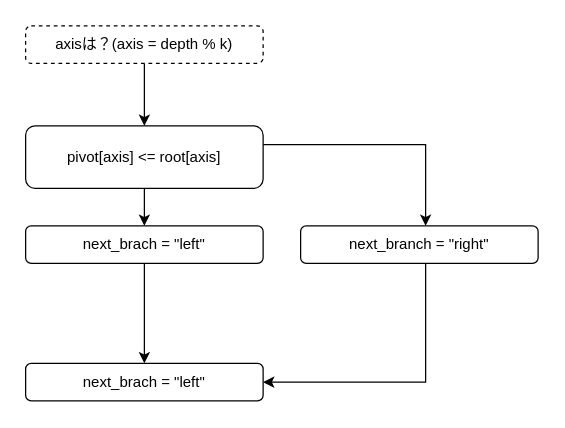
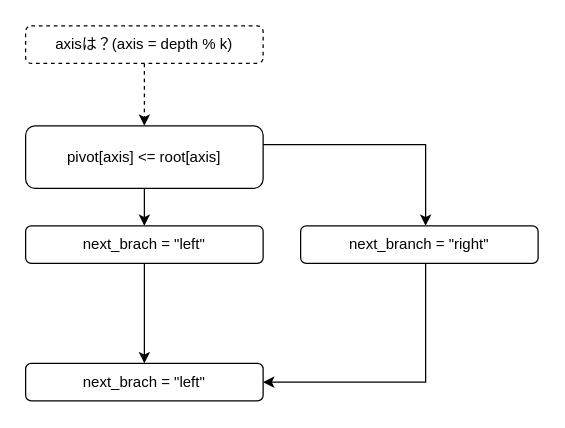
  <mxCell id="0" />
  <mxCell id="1" parent="0" />
- <mxCell id="2" value="" style="edgeStyle=orthogonalEdgeStyle;rounded=0;orthogonalLoop=1;jettySize=auto;html=1;" edge="1" parent="1" source="3" target="6"><mxGeometry relative="1" as="geometry" /></mxCell>
+ <mxCell id="2" value="" style="edgeStyle=orthogonalEdgeStyle;rounded=0;orthogonalLoop=1;jettySize=auto;html=1;dashed=1;" edge="1" parent="1" source="3" target="6"><mxGeometry relative="1" as="geometry" /></mxCell>
  <mxCell id="3" value="axisは？(axis = depth % k)" style="rounded=1;whiteSpace=wrap;html=1;dashed=1;" vertex="1" parent="1"><mxGeometry x="20" y="20" width="190" height="30" as="geometry" /></mxCell>
  <mxCell id="4" value="" style="edgeStyle=orthogonalEdgeStyle;rounded=0;orthogonalLoop=1;jettySize=auto;html=1;" edge="1" parent="1" source="6" target="8"><mxGeometry relative="1" as="geometry" /></mxCell>
  <mxCell id="5" value="" style="edgeStyle=orthogonalEdgeStyle;rounded=0;orthogonalLoop=1;jettySize=auto;html=1;" edge="1" parent="1" source="6"><mxGeometry relative="1" as="geometry"><mxPoint x="340" y="180" as="targetPoint" /><Array as="points"><mxPoint x="340" y="115" /></Array></mxGeometry></mxCell>
  <mxCell id="6" value="pivot[axis] &amp;lt;= root[axis]" style="rounded=1;whiteSpace=wrap;html=1;" vertex="1" parent="1"><mxGeometry x="20" y="100" width="190" height="50" as="geometry" /></mxCell>
  <mxCell id="7" value="" style="edgeStyle=orthogonalEdgeStyle;rounded=0;orthogonalLoop=1;jettySize=auto;html=1;" edge="1" parent="1" source="8" target="9"><mxGeometry relative="1" as="geometry" /></mxCell>
  <mxCell id="8" value="next_brach = &quot;left&quot;" style="rounded=1;whiteSpace=wrap;html=1;" vertex="1" parent="1"><mxGeometry x="20" y="180" width="190" height="30" as="geometry" /></mxCell>
  <mxCell id="9" value="next_brach = &quot;left&quot;" style="rounded=1;whiteSpace=wrap;html=1;" vertex="1" parent="1"><mxGeometry x="20" y="290" width="190" height="30" as="geometry" /></mxCell>
  <mxCell id="10" value="" style="edgeStyle=orthogonalEdgeStyle;rounded=0;orthogonalLoop=1;jettySize=auto;html=1;entryX=1;entryY=0.5;entryDx=0;entryDy=0;" edge="1" parent="1" source="11" target="9"><mxGeometry relative="1" as="geometry"><mxPoint x="335" y="290" as="targetPoint" /><Array as="points"><mxPoint x="340" y="305" /></Array></mxGeometry></mxCell>
  <mxCell id="11" value="next_branch = &quot;right&quot;" style="rounded=1;whiteSpace=wrap;html=1;" vertex="1" parent="1"><mxGeometry x="240" y="180" width="190" height="30" as="geometry" /></mxCell>
